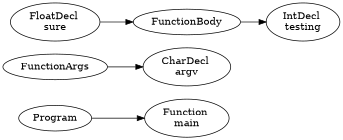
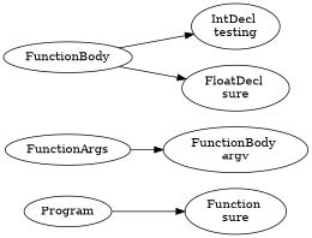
  digraph {
    rankdir=LR
    n1 [label=Program]
-   n2 [label="Function \nmain"]
+   n2 [label="Function \nsure"]
    n3 [label=FunctionArgs]
-   n4 [label="CharDecl \nargv"]
+   n4 [label="FunctionBody \nargv"]
    n5 [label=FunctionBody]
    n6 [label="IntDecl \ntesting"]
    n7 [label="FloatDecl \nsure"]
    n1 -> n2
    n3 -> n4
    n5 -> n6
-   n7 -> n5
+   n5 -> n7
  }
